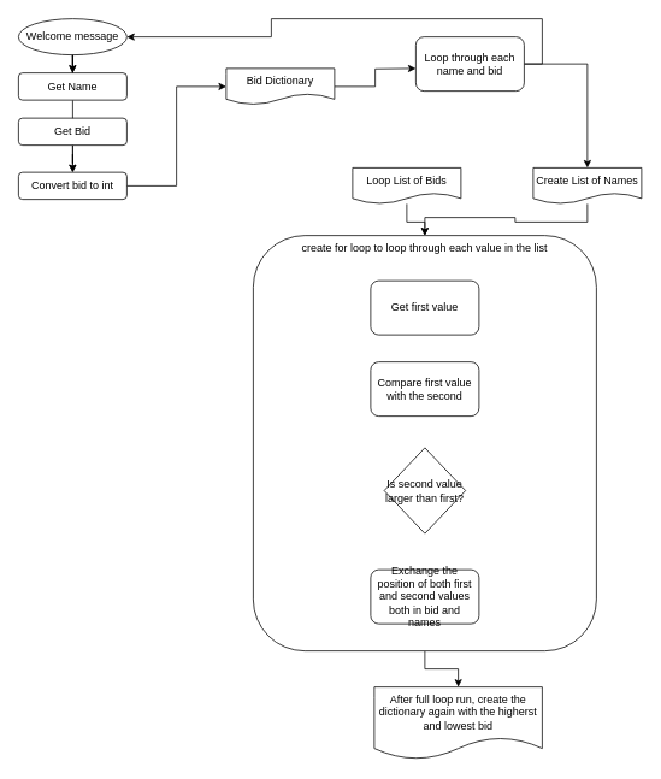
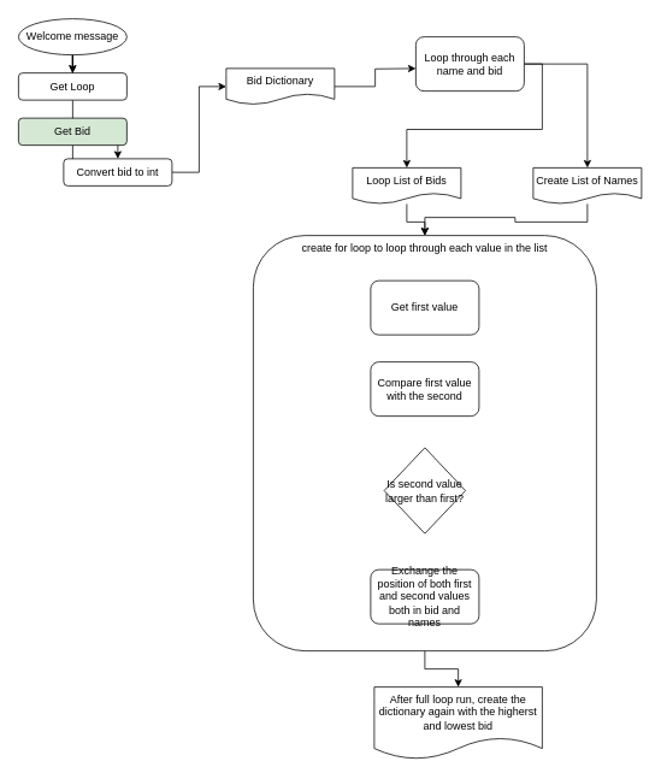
  <mxCell id="0" />
  <mxCell id="1" parent="0" />
  <mxCell id="2" value="" style="edgeStyle=orthogonalEdgeStyle;rounded=0;orthogonalLoop=1;jettySize=auto;html=1;" edge="1" parent="1" source="3" target="6"><mxGeometry relative="1" as="geometry" /></mxCell>
  <mxCell id="3" value="Welcome message" style="ellipse;whiteSpace=wrap;html=1;" vertex="1" parent="1"><mxGeometry x="20" y="20" width="120" height="40" as="geometry" /></mxCell>
  <mxCell id="4" value="" style="edgeStyle=orthogonalEdgeStyle;rounded=0;orthogonalLoop=1;jettySize=auto;html=1;" edge="1" parent="1" source="6" target="12"><mxGeometry relative="1" as="geometry" /></mxCell>
  <mxCell id="5" style="edgeStyle=orthogonalEdgeStyle;rounded=0;orthogonalLoop=1;jettySize=auto;html=1;" edge="1" parent="1" source="6"><mxGeometry relative="1" as="geometry"><mxPoint x="80" y="80" as="targetPoint" /></mxGeometry></mxCell>
- <mxCell id="6" value="Get Name" style="rounded=1;whiteSpace=wrap;html=1;" vertex="1" parent="1"><mxGeometry x="20" y="80" width="120" height="30" as="geometry" /></mxCell>
+ <mxCell id="6" value="Get Loop" style="rounded=1;whiteSpace=wrap;html=1;" vertex="1" parent="1"><mxGeometry x="20" y="80" width="120" height="30" as="geometry" /></mxCell>
  <mxCell id="7" style="edgeStyle=orthogonalEdgeStyle;rounded=0;orthogonalLoop=1;jettySize=auto;html=1;exitX=1;exitY=0.5;exitDx=0;exitDy=0;entryX=0;entryY=0.5;entryDx=0;entryDy=0;" edge="1" parent="1" source="12" target="11"><mxGeometry relative="1" as="geometry" /></mxCell>
  <mxCell id="8" value="" style="edgeStyle=orthogonalEdgeStyle;rounded=0;orthogonalLoop=1;jettySize=auto;html=1;" edge="1" parent="1" source="9" target="12"><mxGeometry relative="1" as="geometry" /></mxCell>
- <mxCell id="9" value="Get Bid" style="rounded=1;whiteSpace=wrap;html=1;" vertex="1" parent="1"><mxGeometry x="20" y="130" width="120" height="30" as="geometry" /></mxCell>
+ <mxCell id="9" value="Get Bid" style="rounded=1;whiteSpace=wrap;html=1;fillColor=#d5e8d4;" vertex="1" parent="1"><mxGeometry x="20" y="130" width="120" height="30" as="geometry" /></mxCell>
  <mxCell id="10" value="" style="edgeStyle=orthogonalEdgeStyle;rounded=0;orthogonalLoop=1;jettySize=auto;html=1;" edge="1" parent="1" source="11"><mxGeometry relative="1" as="geometry"><mxPoint x="460" y="75" as="targetPoint" /></mxGeometry></mxCell>
  <mxCell id="11" value="Bid Dictionary" style="shape=document;whiteSpace=wrap;html=1;boundedLbl=1;" vertex="1" parent="1"><mxGeometry x="250" y="75" width="120" height="40" as="geometry" /></mxCell>
- <mxCell id="12" value="Convert bid to int" style="rounded=1;whiteSpace=wrap;html=1;" vertex="1" parent="1"><mxGeometry x="20" y="190" width="120" height="30" as="geometry" /></mxCell>
+ <mxCell id="12" value="Convert bid to int" style="rounded=1;whiteSpace=wrap;html=1;" vertex="1" parent="1"><mxGeometry x="70" y="175" width="120" height="30" as="geometry" /></mxCell>
  <mxCell id="13" style="edgeStyle=orthogonalEdgeStyle;rounded=0;orthogonalLoop=1;jettySize=auto;html=1;entryX=0.5;entryY=0;entryDx=0;entryDy=0;" edge="1" parent="1" source="15" target="17"><mxGeometry relative="1" as="geometry" /></mxCell>
- <mxCell id="14" style="edgeStyle=orthogonalEdgeStyle;rounded=0;orthogonalLoop=1;jettySize=auto;html=1;exitX=1;exitY=0.5;exitDx=0;exitDy=0;" edge="1" parent="1" source="15" target="3"><mxGeometry relative="1" as="geometry" /></mxCell>
+ <mxCell id="14" style="edgeStyle=orthogonalEdgeStyle;rounded=0;orthogonalLoop=1;jettySize=auto;html=1;exitX=1;exitY=0.5;exitDx=0;exitDy=0;entryX=0.5;entryY=0;entryDx=0;entryDy=0;" edge="1" parent="1" source="15" target="19"><mxGeometry relative="1" as="geometry" /></mxCell>
  <mxCell id="15" value="Loop through each name and bid" style="rounded=1;whiteSpace=wrap;html=1;" vertex="1" parent="1"><mxGeometry x="460" y="40" width="120" height="60" as="geometry" /></mxCell>
  <mxCell id="16" style="edgeStyle=orthogonalEdgeStyle;rounded=0;orthogonalLoop=1;jettySize=auto;html=1;entryX=0.5;entryY=0;entryDx=0;entryDy=0;" edge="1" parent="1" source="17" target="21"><mxGeometry relative="1" as="geometry" /></mxCell>
  <mxCell id="17" value="Create List of Names" style="shape=document;whiteSpace=wrap;html=1;boundedLbl=1;" vertex="1" parent="1"><mxGeometry x="590" y="185" width="120" height="40" as="geometry" /></mxCell>
  <mxCell id="18" value="" style="edgeStyle=orthogonalEdgeStyle;rounded=0;orthogonalLoop=1;jettySize=auto;html=1;entryX=0.5;entryY=0;entryDx=0;entryDy=0;" edge="1" parent="1" source="19" target="21"><mxGeometry relative="1" as="geometry" /></mxCell>
  <mxCell id="19" value="Loop List of Bids" style="shape=document;whiteSpace=wrap;html=1;boundedLbl=1;" vertex="1" parent="1"><mxGeometry x="390" y="185" width="120" height="40" as="geometry" /></mxCell>
  <mxCell id="20" value="" style="edgeStyle=orthogonalEdgeStyle;rounded=0;orthogonalLoop=1;jettySize=auto;html=1;" edge="1" parent="1" source="21" target="26"><mxGeometry relative="1" as="geometry" /></mxCell>
  <mxCell id="21" value="create for loop to loop through each value in the list" style="rounded=1;whiteSpace=wrap;html=1;align=center;verticalAlign=top;" vertex="1" parent="1"><mxGeometry x="280" y="260" width="380" height="460" as="geometry" /></mxCell>
  <mxCell id="22" value="Get first value" style="rounded=1;whiteSpace=wrap;html=1;" vertex="1" parent="1"><mxGeometry x="410" y="310" width="120" height="60" as="geometry" /></mxCell>
  <mxCell id="23" value="Compare first value with the second" style="rounded=1;whiteSpace=wrap;html=1;" vertex="1" parent="1"><mxGeometry x="410" y="400" width="120" height="60" as="geometry" /></mxCell>
  <mxCell id="24" value="Is second value larger than first?" style="rhombus;whiteSpace=wrap;html=1;" vertex="1" parent="1"><mxGeometry x="425" y="495" width="90" height="95" as="geometry" /></mxCell>
  <mxCell id="25" value="Exchange the position of both first and second values both in bid and names" style="rounded=1;whiteSpace=wrap;html=1;" vertex="1" parent="1"><mxGeometry x="410" y="630" width="120" height="60" as="geometry" /></mxCell>
  <mxCell id="26" value="After full loop run, create the dictionary again with the higherst and lowest bid" style="shape=document;whiteSpace=wrap;html=1;boundedLbl=1;" vertex="1" parent="1"><mxGeometry x="414" y="760" width="186" height="80" as="geometry" /></mxCell>
